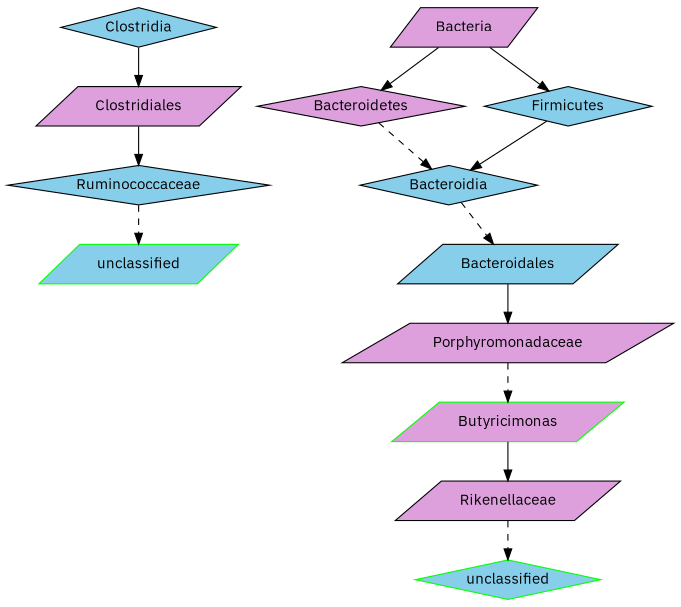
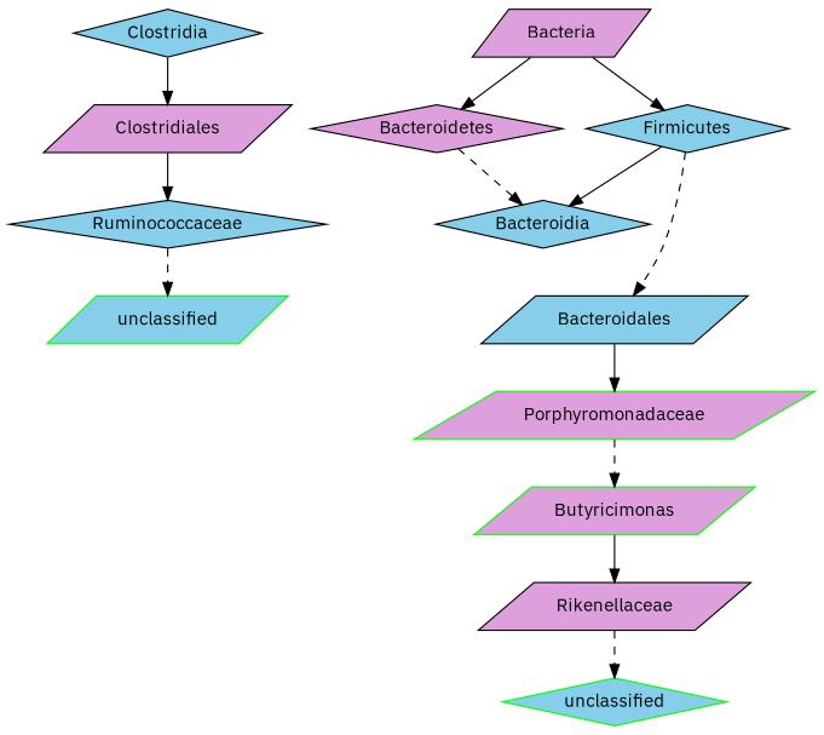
  digraph {
    fontname="IBM Plex Sans"
    node [fillcolor=skyblue fontname="IBM Plex Sans" shape=parallelogram style=filled]
    edge [fontname="IBM Plex Sans" style=solid]
    n1 [color=green label=unclassified]
    n2 [label=Ruminococcaceae shape=diamond]
    n3 [fillcolor=plum label=Clostridiales]
    n4 [label=Clostridia shape=diamond]
    n5 [label=Firmicutes shape=diamond]
    n6 [label=Bacteroidia shape=diamond]
    n7 [fillcolor=plum label=Bacteria]
    n8 [fillcolor=plum label=Bacteroidetes shape=diamond]
    n9 [color=green fillcolor=plum label=Butyricimonas]
    n10 [fillcolor=plum label=Rikenellaceae]
-   n11 [fillcolor=plum label=Porphyromonadaceae]
+   n11 [fillcolor=plum label=Porphyromonadaceae color=green]
    n12 [label=Bacteroidales]
    n13 [color=green label=unclassified shape=diamond]
    n2 -> n1 [style=dashed]
    n3 -> n2
    n4 -> n3
    n5 -> n6
-   n6 -> n12 [style=dashed]
+   n5 -> n12 [style=dashed]
    n7 -> n5
    n7 -> n8
    n8 -> n6 [style=dashed]
    n9 -> n10
    n10 -> n13 [style=dashed]
    n11 -> n9 [style=dashed]
    n12 -> n11
  }
